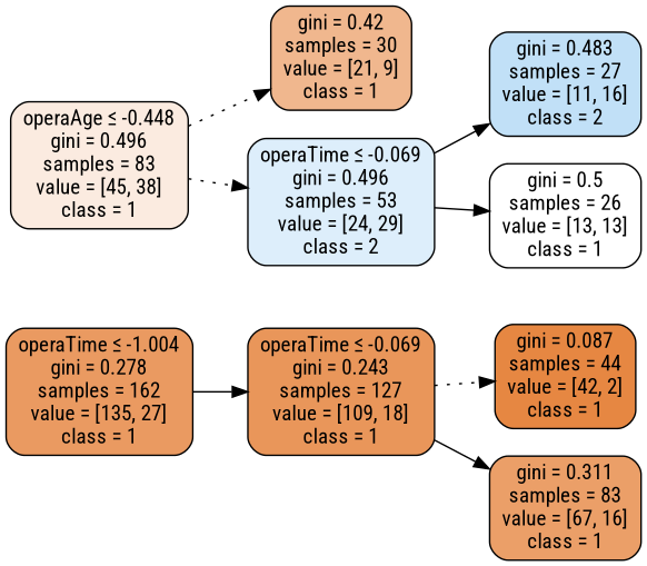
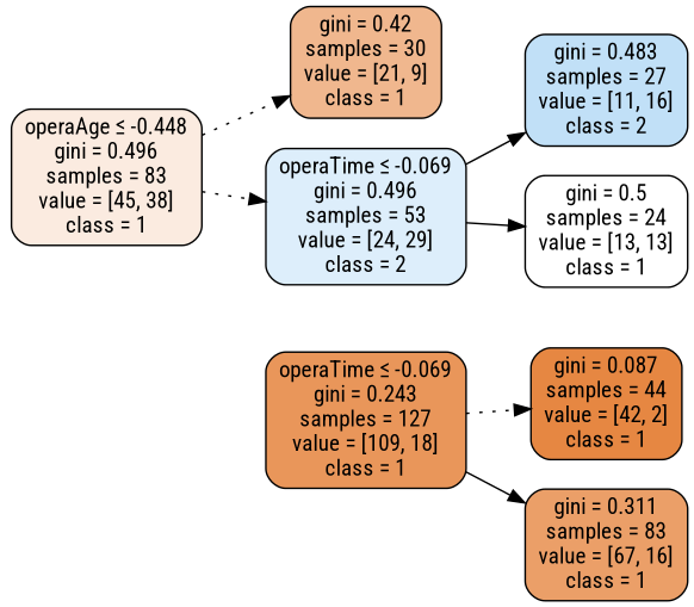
  digraph {
    fontname="Roboto Condensed"
    rankdir=LR
    node [color=black fontname="Roboto Condensed" shape=box style="filled, rounded"]
    edge [fontname="Roboto Condensed" style=solid]
-   n1 [fillcolor="#ea9a61" label=<operaTime &le; -1.004<br/>gini = 0.278<br/>samples = 162<br/>value = [135, 27]<br/>class = 1>]
    n2 [fillcolor="#e9965a" label=<operaTime &le; -0.069<br/>gini = 0.243<br/>samples = 127<br/>value = [109, 18]<br/>class = 1>]
    n3 [fillcolor="#fbebe0" label=<operaAge &le; -0.448<br/>gini = 0.496<br/>samples = 83<br/>value = [45, 38]<br/>class = 1>]
    n4 [fillcolor="#f0b78e" label=<gini = 0.42<br/>samples = 30<br/>value = [21, 9]<br/>class = 1>]
    n5 [fillcolor="#ddeefb" label=<operaTime &le; -0.069<br/>gini = 0.496<br/>samples = 53<br/>value = [24, 29]<br/>class = 2>]
    n6 [fillcolor="#e68742" label=<gini = 0.087<br/>samples = 44<br/>value = [42, 2]<br/>class = 1>]
    n7 [fillcolor="#eb9f68" label=<gini = 0.311<br/>samples = 83<br/>value = [67, 16]<br/>class = 1>]
    n8 [fillcolor="#c1e0f7" label=<gini = 0.483<br/>samples = 27<br/>value = [11, 16]<br/>class = 2>]
-   n9 [fillcolor="#ffffff" label=<gini = 0.5<br/>samples = 26<br/>value = [13, 13]<br/>class = 1>]
-   n1 -> n2
+   n9 [fillcolor="#ffffff" label=<gini = 0.5<br/>samples = 24<br/>value = [13, 13]<br/>class = 1>]
    n2 -> n6 [style=dotted]
    n2 -> n7
    n3 -> n4 [style=dotted]
    n3 -> n5 [style=dotted]
    n5 -> n8
    n5 -> n9
  }
